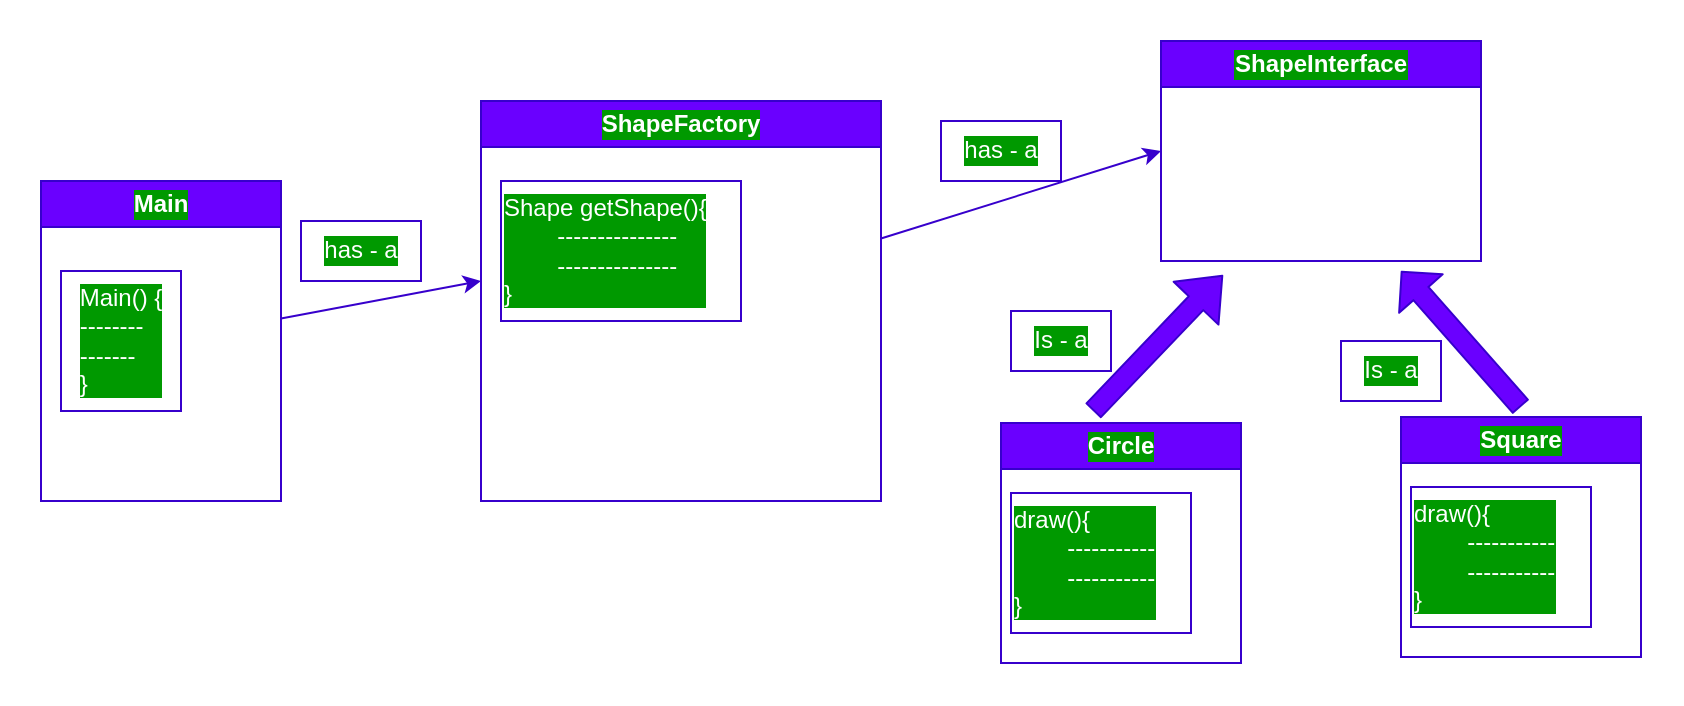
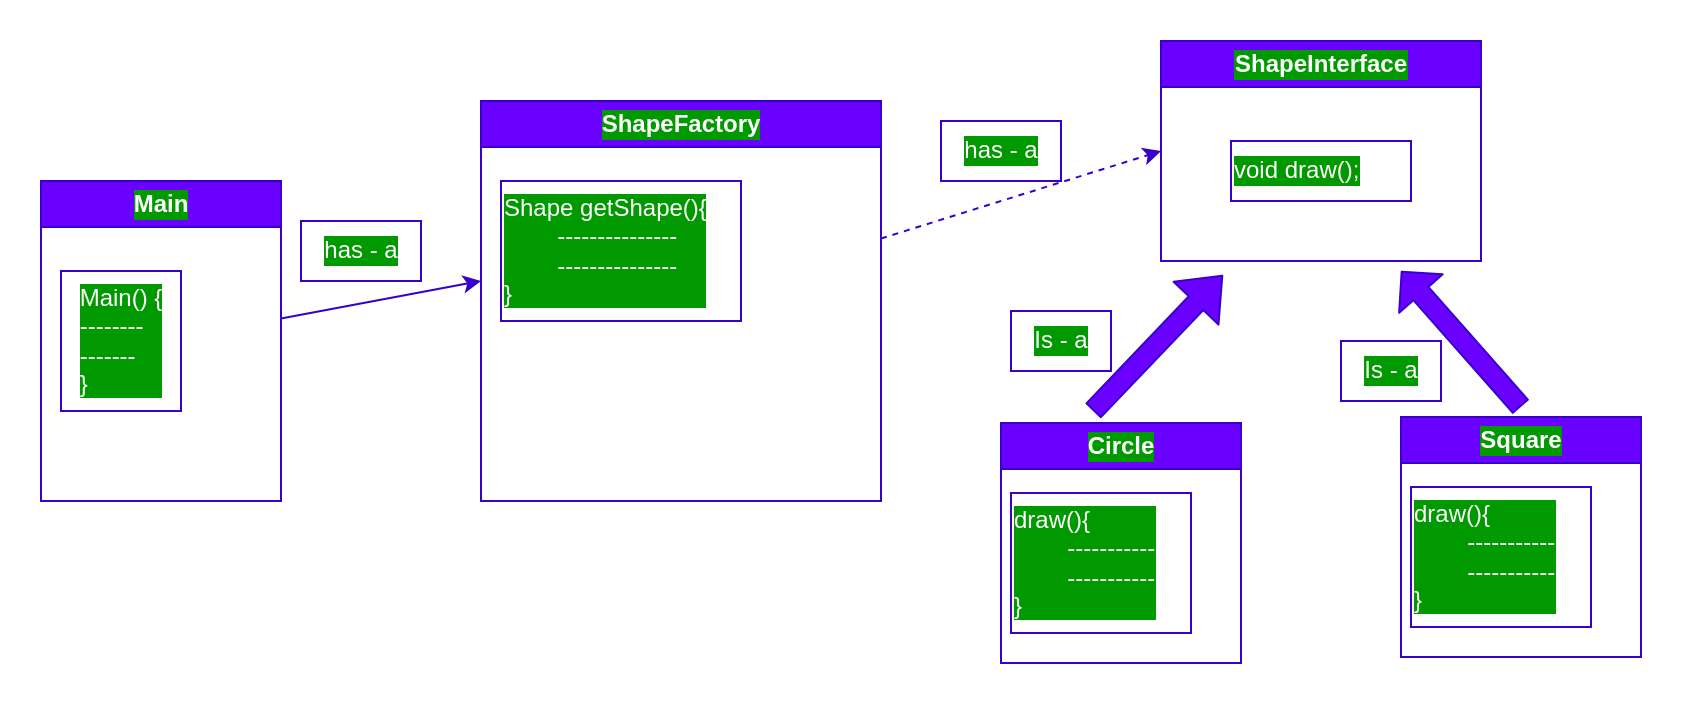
  <mxCell id="0" />
  <mxCell id="1" parent="0" />
  <mxCell id="2" value="" style="edgeStyle=none;html=1;fontColor=#3399FF;labelBackgroundColor=#009900;fillColor=#6a00ff;strokeColor=#3700CC;" edge="1" parent="1" source="3"><mxGeometry relative="1" as="geometry"><mxPoint x="240" y="140" as="targetPoint" /></mxGeometry></mxCell>
  <mxCell id="3" value="Main" style="swimlane;html=1;fontColor=#ffffff;labelBackgroundColor=#009900;fillColor=#6a00ff;strokeColor=#3700CC;" vertex="1" parent="1"><mxGeometry x="20" y="90" width="120" height="160" as="geometry" /></mxCell>
  <mxCell id="4" value="&lt;div style=&quot;text-align: left;&quot;&gt;&lt;span style=&quot;&quot;&gt;Main() {&lt;/span&gt;&lt;/div&gt;&lt;div style=&quot;text-align: left;&quot;&gt;&lt;span style=&quot;&quot;&gt;--------&lt;/span&gt;&lt;/div&gt;&lt;div style=&quot;text-align: left;&quot;&gt;&lt;span style=&quot;&quot;&gt;-------&lt;/span&gt;&lt;/div&gt;&lt;div style=&quot;text-align: left;&quot;&gt;&lt;span style=&quot;&quot;&gt;}&lt;/span&gt;&lt;/div&gt;" style="text;html=1;align=center;verticalAlign=middle;resizable=0;points=[];autosize=1;strokeColor=#3700CC;fillColor=none;fontColor=#ffffff;labelBackgroundColor=#009900;" vertex="1" parent="3"><mxGeometry x="10" y="45" width="60" height="70" as="geometry" /></mxCell>
- <mxCell id="5" value="" style="edgeStyle=none;html=1;entryX=0;entryY=0.5;entryDx=0;entryDy=0;fontColor=#3399FF;labelBackgroundColor=#009900;fillColor=#6a00ff;strokeColor=#3700CC;" edge="1" parent="1" source="6" target="8"><mxGeometry relative="1" as="geometry"><mxPoint x="510" y="97.381" as="targetPoint" /></mxGeometry></mxCell>
+ <mxCell id="5" value="" style="edgeStyle=none;html=1;entryX=0;entryY=0.5;entryDx=0;entryDy=0;fontColor=#3399FF;labelBackgroundColor=#009900;fillColor=#6a00ff;strokeColor=#3700CC;dashed=1;" edge="1" parent="1" source="6" target="8"><mxGeometry relative="1" as="geometry"><mxPoint x="510" y="97.381" as="targetPoint" /></mxGeometry></mxCell>
  <mxCell id="6" value="ShapeFactory" style="swimlane;html=1;fontColor=#ffffff;labelBackgroundColor=#009900;fillColor=#6a00ff;strokeColor=#3700CC;" vertex="1" parent="1"><mxGeometry x="240" y="50" width="200" height="200" as="geometry" /></mxCell>
  <mxCell id="7" value="Shape getShape(){&lt;br&gt;&lt;span style=&quot;white-space: pre;&quot;&gt;&#09;&lt;/span&gt;---------------&lt;br&gt;&lt;span style=&quot;white-space: pre;&quot;&gt;&#09;&lt;/span&gt;---------------&lt;br&gt;}" style="text;html=1;align=left;verticalAlign=middle;resizable=0;points=[];autosize=1;strokeColor=#3700CC;fillColor=none;fontColor=#ffffff;labelBackgroundColor=#009900;" vertex="1" parent="6"><mxGeometry x="10" y="40" width="120" height="70" as="geometry" /></mxCell>
  <mxCell id="8" value="ShapeInterface" style="swimlane;html=1;fontColor=#ffffff;labelBackgroundColor=#009900;fillColor=#6a00ff;strokeColor=#3700CC;" vertex="1" parent="1"><mxGeometry x="580" y="20" width="160" height="110" as="geometry" /></mxCell>
+ <mxCell id="9" value="void draw();" style="text;html=1;align=left;verticalAlign=middle;resizable=0;points=[];autosize=1;strokeColor=#3700CC;fillColor=none;fontColor=#ffffff;labelBackgroundColor=#009900;" vertex="1" parent="8"><mxGeometry x="35" y="50" width="90" height="30" as="geometry" /></mxCell>
  <mxCell id="10" value="Circle" style="swimlane;html=1;fontColor=#ffffff;labelBackgroundColor=#009900;fillColor=#6a00ff;strokeColor=#3700CC;" vertex="1" parent="1"><mxGeometry x="500" y="211" width="120" height="120" as="geometry" /></mxCell>
  <mxCell id="11" value="draw(){&lt;br&gt;&lt;span style=&quot;white-space: pre;&quot;&gt;&#09;&lt;/span&gt;-----------&lt;br&gt;&lt;span style=&quot;white-space: pre;&quot;&gt;&#09;&lt;/span&gt;-----------&lt;br&gt;}" style="text;html=1;align=left;verticalAlign=middle;resizable=0;points=[];autosize=1;strokeColor=#3700CC;fillColor=none;fontColor=#ffffff;labelBackgroundColor=#009900;" vertex="1" parent="1"><mxGeometry x="505" y="246" width="90" height="70" as="geometry" /></mxCell>
  <mxCell id="12" value="Square" style="swimlane;html=1;fontColor=#ffffff;labelBackgroundColor=#009900;fillColor=#6a00ff;strokeColor=#3700CC;" vertex="1" parent="1"><mxGeometry x="700" y="208" width="120" height="120" as="geometry" /></mxCell>
  <mxCell id="13" value="draw(){&lt;br&gt;&lt;span style=&quot;white-space: pre;&quot;&gt;&#09;&lt;/span&gt;-----------&lt;br&gt;&lt;span style=&quot;white-space: pre;&quot;&gt;&#09;&lt;/span&gt;-----------&lt;br&gt;}" style="text;html=1;align=left;verticalAlign=middle;resizable=0;points=[];autosize=1;strokeColor=#3700CC;fillColor=none;fontColor=#ffffff;labelBackgroundColor=#009900;" vertex="1" parent="1"><mxGeometry x="705" y="243" width="90" height="70" as="geometry" /></mxCell>
  <mxCell id="14" value="has - a" style="text;html=1;align=center;verticalAlign=middle;resizable=0;points=[];autosize=1;strokeColor=#3700CC;fillColor=none;fontColor=#ffffff;labelBackgroundColor=#009900;" vertex="1" parent="1"><mxGeometry x="470" y="60" width="60" height="30" as="geometry" /></mxCell>
  <mxCell id="15" value="has - a" style="text;html=1;align=center;verticalAlign=middle;resizable=0;points=[];autosize=1;strokeColor=#3700CC;fillColor=none;fontColor=#ffffff;labelBackgroundColor=#009900;" vertex="1" parent="1"><mxGeometry x="150" y="110" width="60" height="30" as="geometry" /></mxCell>
  <mxCell id="16" value="" style="shape=flexArrow;endArrow=classic;html=1;fontColor=#3399FF;labelBackgroundColor=#009900;fillColor=#6a00ff;strokeColor=#3700CC;" edge="1" parent="1"><mxGeometry width="50" height="50" relative="1" as="geometry"><mxPoint x="546" y="205" as="sourcePoint" /><mxPoint x="611" y="137" as="targetPoint" /></mxGeometry></mxCell>
  <mxCell id="17" value="" style="shape=flexArrow;endArrow=classic;html=1;endWidth=18;endSize=4.51;exitX=0.5;exitY=0;exitDx=0;exitDy=0;fontColor=#3399FF;labelBackgroundColor=#009900;fillColor=#6a00ff;strokeColor=#3700CC;" edge="1" parent="1"><mxGeometry width="50" height="50" relative="1" as="geometry"><mxPoint x="760" y="203" as="sourcePoint" /><mxPoint x="700" y="135" as="targetPoint" /></mxGeometry></mxCell>
  <mxCell id="18" value="Is - a" style="text;html=1;align=center;verticalAlign=middle;resizable=0;points=[];autosize=1;strokeColor=#3700CC;fillColor=none;fontColor=#ffffff;labelBackgroundColor=#009900;" vertex="1" parent="1"><mxGeometry x="505" y="155" width="50" height="30" as="geometry" /></mxCell>
  <mxCell id="19" value="Is - a" style="text;html=1;align=center;verticalAlign=middle;resizable=0;points=[];autosize=1;strokeColor=#3700CC;fillColor=none;fontColor=#ffffff;labelBackgroundColor=#009900;" vertex="1" parent="1"><mxGeometry x="670" y="170" width="50" height="30" as="geometry" /></mxCell>
